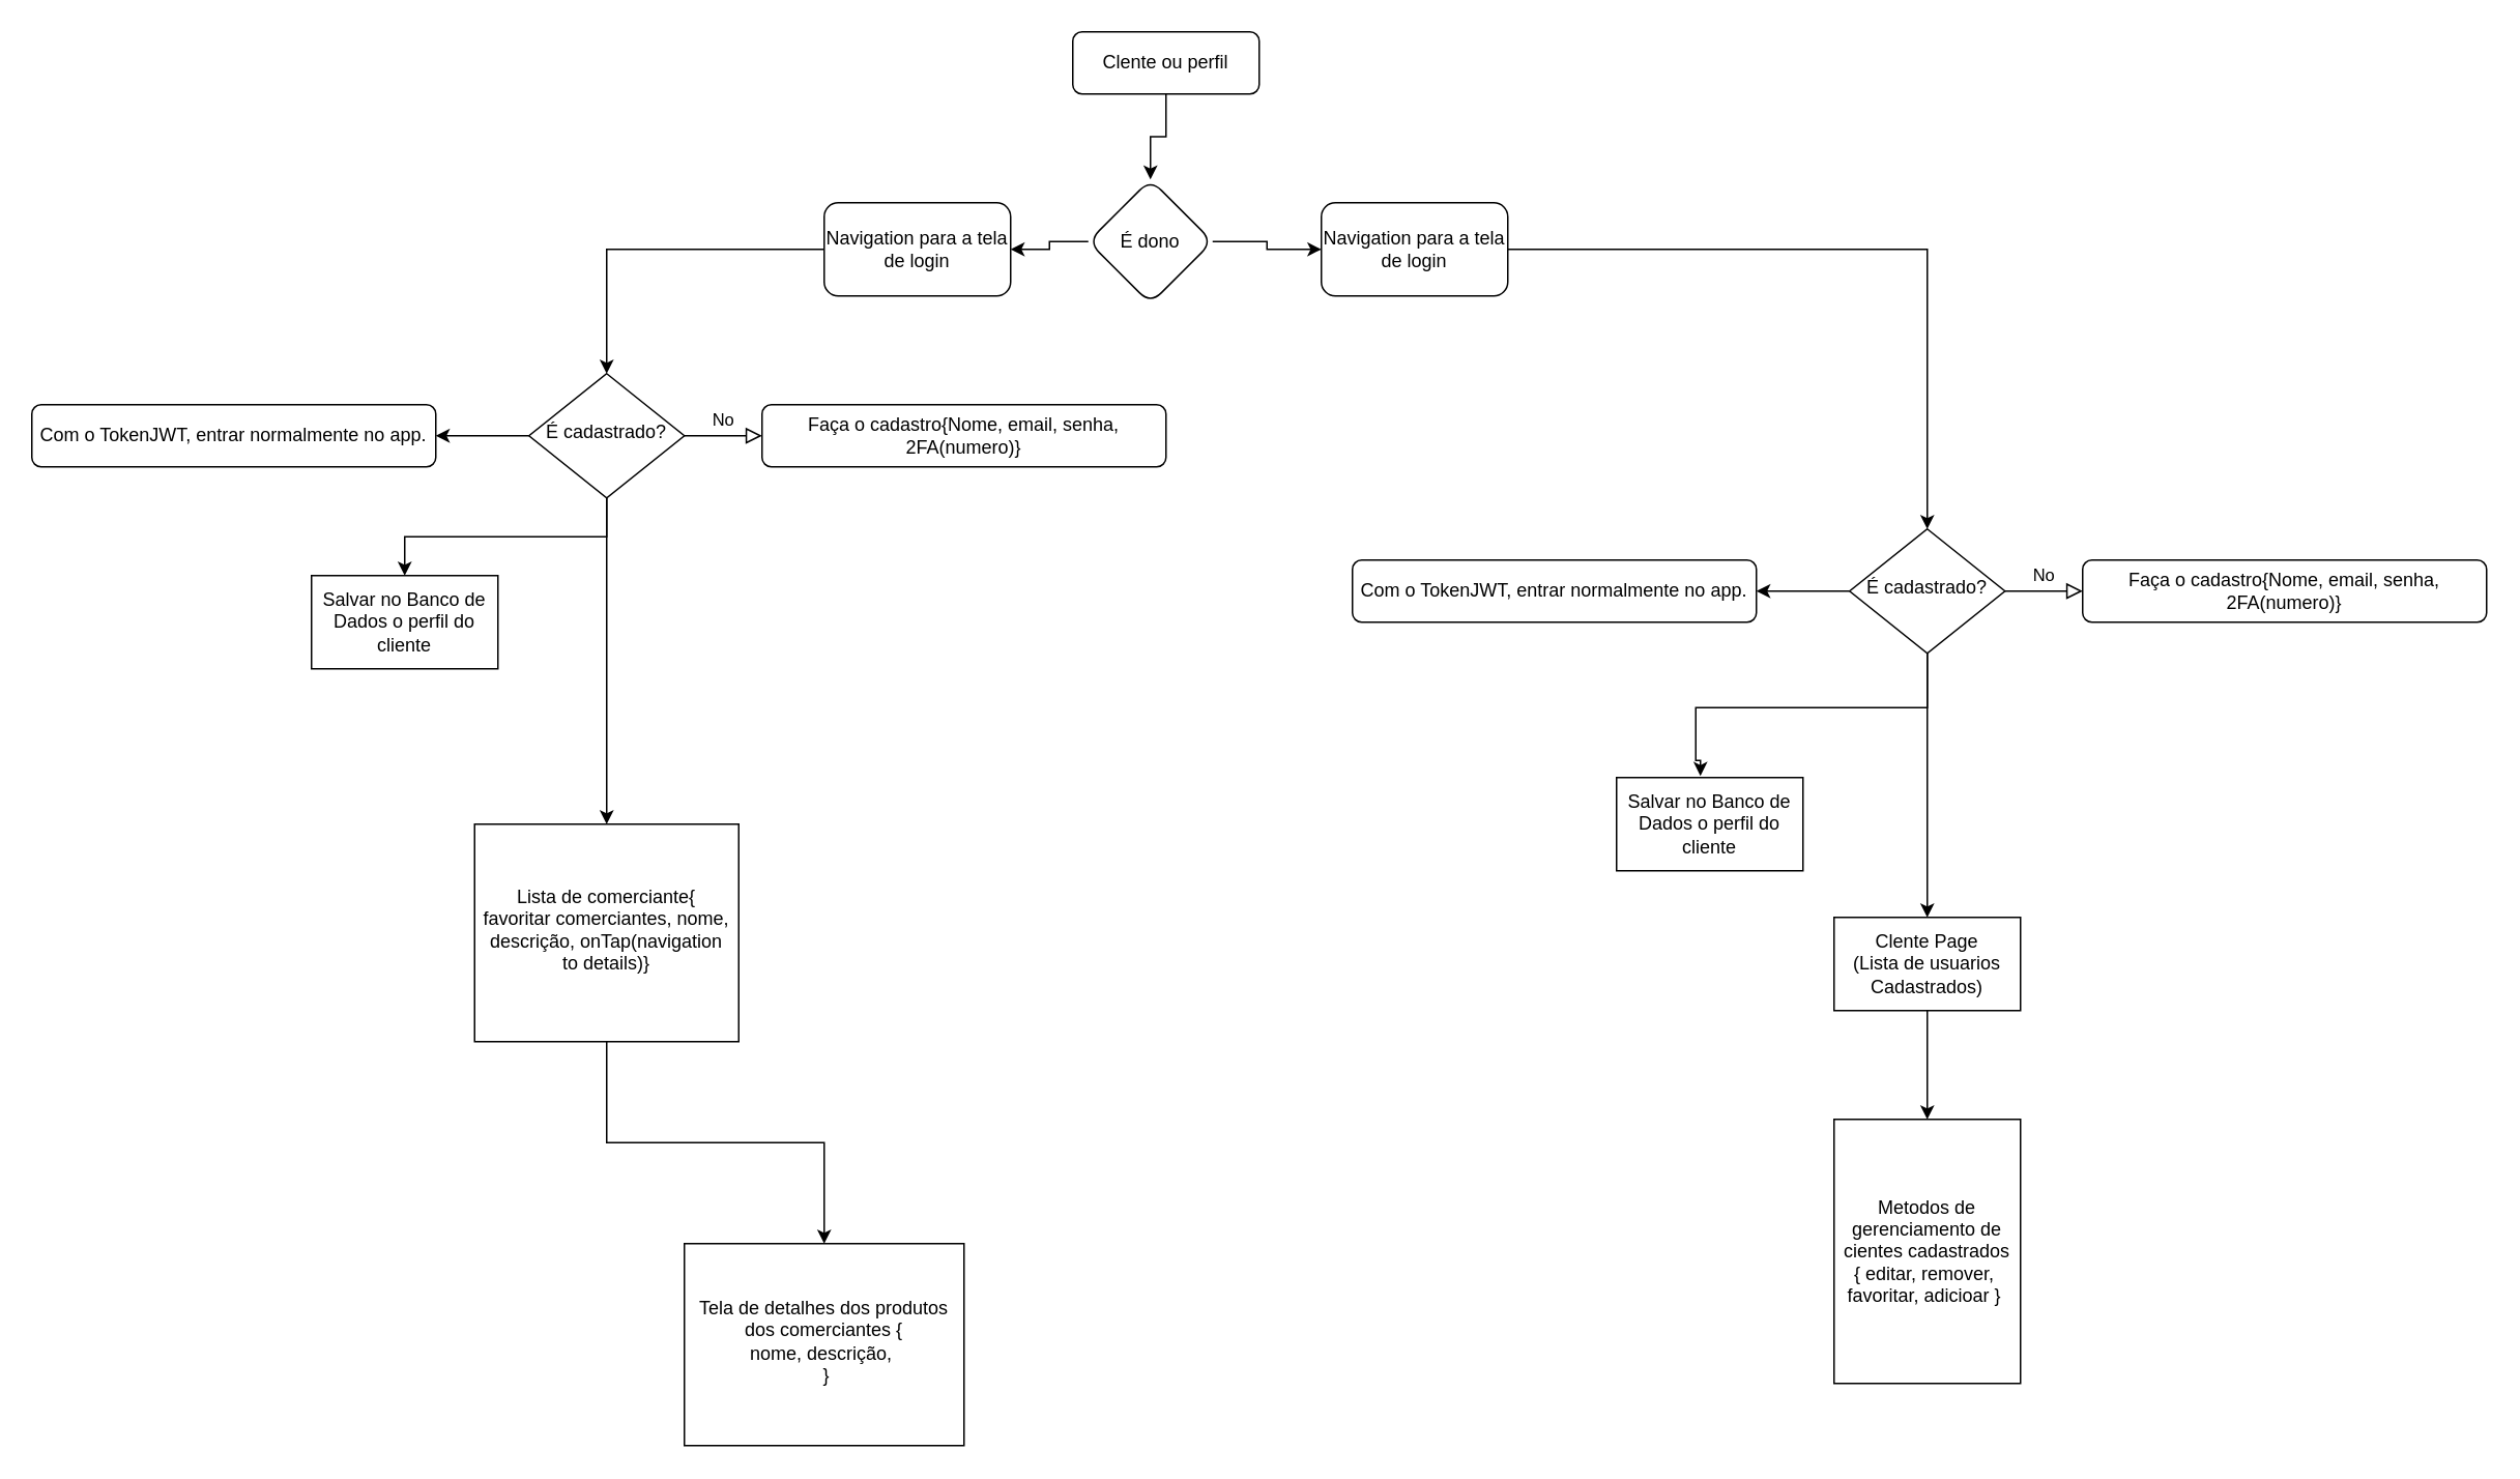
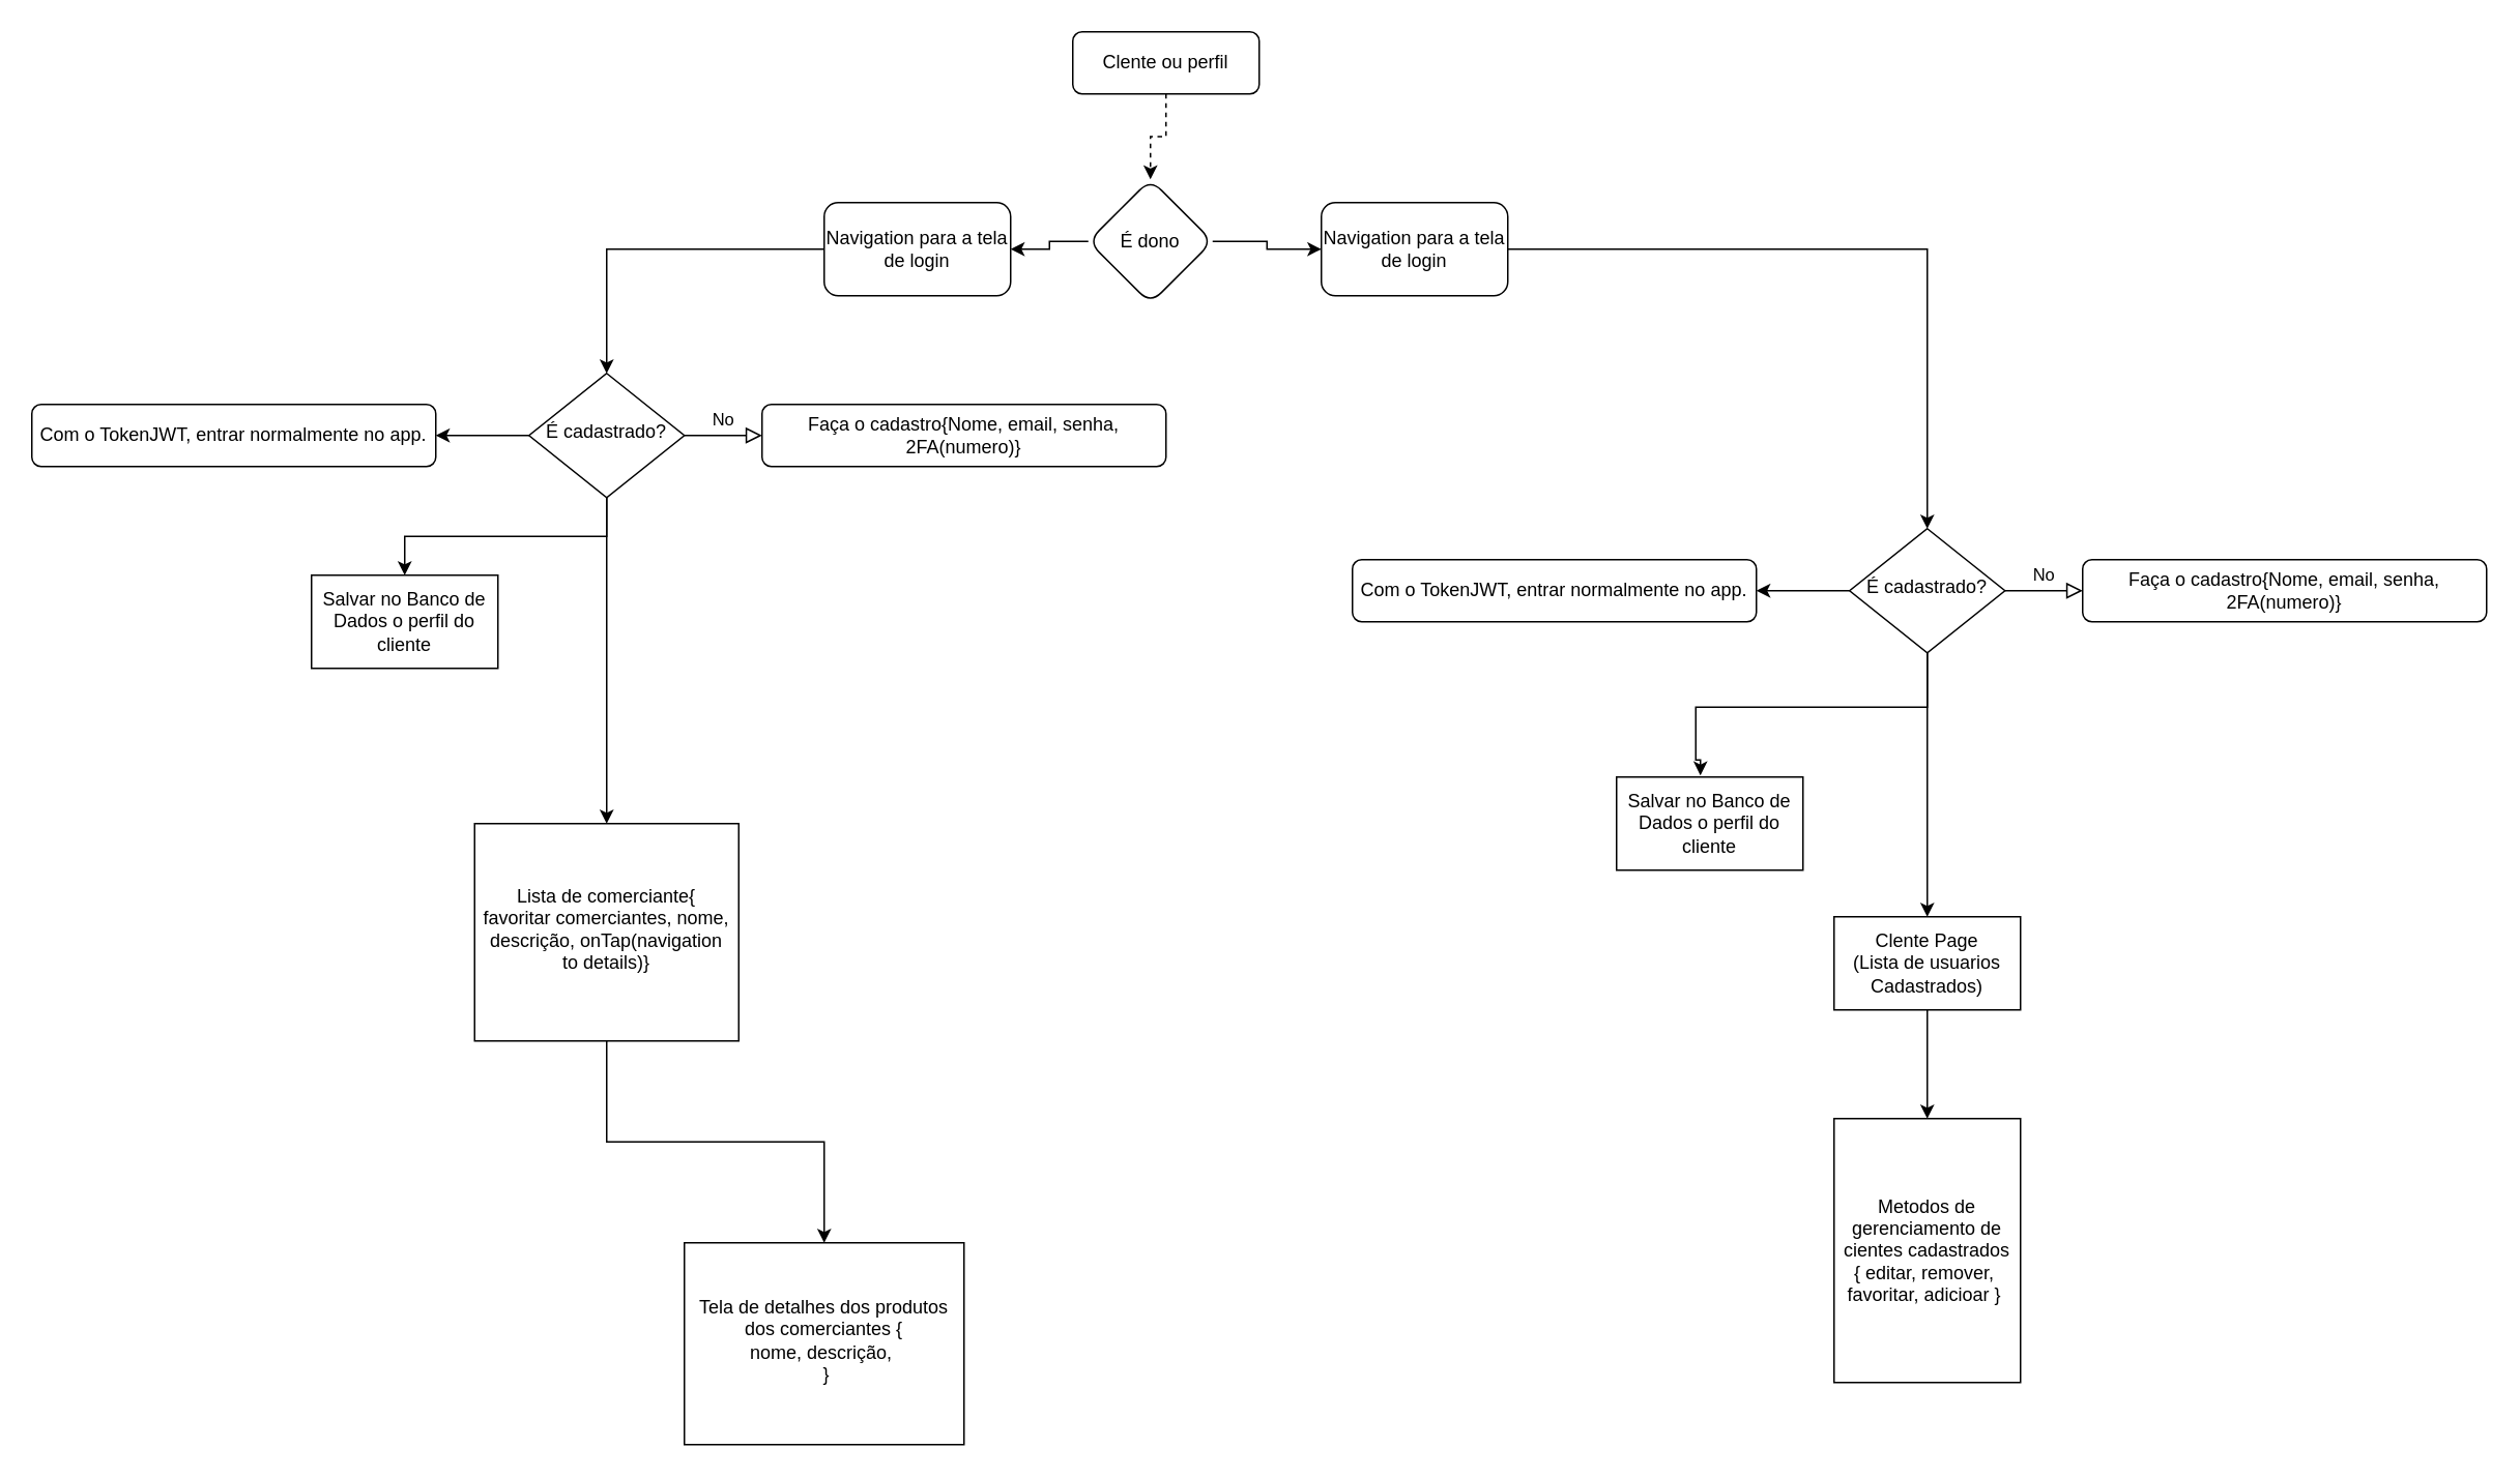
  <mxCell id="0" />
  <mxCell id="1" parent="0" />
- <mxCell id="2" value="" style="edgeStyle=orthogonalEdgeStyle;rounded=0;orthogonalLoop=1;jettySize=auto;html=1;" edge="1" parent="1" source="3" target="17"><mxGeometry relative="1" as="geometry" /></mxCell>
+ <mxCell id="2" value="" style="edgeStyle=orthogonalEdgeStyle;rounded=0;orthogonalLoop=1;jettySize=auto;html=1;dashed=1;" edge="1" parent="1" source="3" target="17"><mxGeometry relative="1" as="geometry" /></mxCell>
  <mxCell id="3" value="Clente ou perfil" style="rounded=1;whiteSpace=wrap;html=1;fontSize=12;glass=0;strokeWidth=1;shadow=0;" parent="1" vertex="1"><mxGeometry x="690" y="20" width="120" height="40" as="geometry" /></mxCell>
  <mxCell id="4" value="No" style="edgeStyle=orthogonalEdgeStyle;rounded=0;html=1;jettySize=auto;orthogonalLoop=1;fontSize=11;endArrow=block;endFill=0;endSize=8;strokeWidth=1;shadow=0;labelBackgroundColor=none;" parent="1" source="8" target="9" edge="1"><mxGeometry y="10" relative="1" as="geometry"><mxPoint as="offset" /></mxGeometry></mxCell>
  <mxCell id="5" style="edgeStyle=orthogonalEdgeStyle;rounded=0;orthogonalLoop=1;jettySize=auto;html=1;exitX=0;exitY=0.5;exitDx=0;exitDy=0;" edge="1" parent="1" source="8"><mxGeometry relative="1" as="geometry"><mxPoint x="1130" y="380" as="targetPoint" /></mxGeometry></mxCell>
  <mxCell id="6" style="edgeStyle=orthogonalEdgeStyle;rounded=0;orthogonalLoop=1;jettySize=auto;html=1;exitX=0.5;exitY=1;exitDx=0;exitDy=0;" edge="1" parent="1" source="8" target="12"><mxGeometry relative="1" as="geometry" /></mxCell>
  <mxCell id="7" style="edgeStyle=orthogonalEdgeStyle;rounded=0;orthogonalLoop=1;jettySize=auto;html=1;exitX=0.5;exitY=1;exitDx=0;exitDy=0;entryX=0.45;entryY=-0.017;entryDx=0;entryDy=0;entryPerimeter=0;" edge="1" parent="1" source="8" target="13"><mxGeometry relative="1" as="geometry"><mxPoint x="1090" y="490" as="targetPoint" /><Array as="points"><mxPoint x="1240" y="455" /><mxPoint x="1091" y="455" /><mxPoint x="1091" y="489" /></Array></mxGeometry></mxCell>
  <mxCell id="8" value="&lt;font style=&quot;vertical-align: inherit;&quot;&gt;&lt;font style=&quot;vertical-align: inherit;&quot;&gt;É cadastrado?&lt;/font&gt;&lt;/font&gt;" style="rhombus;whiteSpace=wrap;html=1;shadow=0;fontFamily=Helvetica;fontSize=12;align=center;strokeWidth=1;spacing=6;spacingTop=-4;" parent="1" vertex="1"><mxGeometry x="1190" y="340" width="100" height="80" as="geometry" /></mxCell>
  <mxCell id="9" value="&lt;font style=&quot;vertical-align: inherit;&quot;&gt;&lt;font style=&quot;vertical-align: inherit;&quot;&gt;Faça o cadastro{Nome, email, senha, 2FA(numero)}&lt;/font&gt;&lt;/font&gt;" style="rounded=1;whiteSpace=wrap;html=1;fontSize=12;glass=0;strokeWidth=1;shadow=0;" parent="1" vertex="1"><mxGeometry x="1340" y="360" width="260" height="40" as="geometry" /></mxCell>
  <mxCell id="10" value="Com o TokenJWT, entrar normalmente no app." style="rounded=1;whiteSpace=wrap;html=1;fontSize=12;glass=0;strokeWidth=1;shadow=0;" vertex="1" parent="1"><mxGeometry x="870" y="360" width="260" height="40" as="geometry" /></mxCell>
  <mxCell id="11" value="" style="edgeStyle=orthogonalEdgeStyle;rounded=0;orthogonalLoop=1;jettySize=auto;html=1;" edge="1" parent="1" source="12"><mxGeometry relative="1" as="geometry"><mxPoint x="1240" y="720" as="targetPoint" /></mxGeometry></mxCell>
  <mxCell id="12" value="Clente Page&lt;div&gt;(Lista de usuarios Cadastrados)&lt;/div&gt;" style="rounded=0;whiteSpace=wrap;html=1;" vertex="1" parent="1"><mxGeometry x="1180" y="590" width="120" height="60" as="geometry" /></mxCell>
  <mxCell id="13" value="Salvar no Banco de Dados o perfil do cliente" style="rounded=0;whiteSpace=wrap;html=1;" vertex="1" parent="1"><mxGeometry x="1040" y="500" width="120" height="60" as="geometry" /></mxCell>
  <mxCell id="14" value="Metodos de gerenciamento de cientes cadastrados&lt;div&gt;&lt;span style=&quot;background-color: initial;&quot;&gt;{&amp;nbsp;&lt;/span&gt;&lt;span style=&quot;background-color: initial;&quot;&gt;editar,&amp;nbsp;&lt;/span&gt;&lt;span style=&quot;background-color: initial;&quot;&gt;remover,&amp;nbsp;&lt;/span&gt;&lt;/div&gt;&lt;div&gt;&lt;span style=&quot;background-color: initial;&quot;&gt;favoritar, adicioar&amp;nbsp;&lt;/span&gt;&lt;span style=&quot;background-color: initial;&quot;&gt;}&amp;nbsp;&lt;/span&gt;&lt;/div&gt;" style="whiteSpace=wrap;html=1;rounded=0;" vertex="1" parent="1"><mxGeometry x="1180" y="720" width="120" height="170" as="geometry" /></mxCell>
  <mxCell id="15" value="" style="edgeStyle=orthogonalEdgeStyle;rounded=0;orthogonalLoop=1;jettySize=auto;html=1;" edge="1" parent="1" source="17" target="19"><mxGeometry relative="1" as="geometry" /></mxCell>
  <mxCell id="16" value="" style="edgeStyle=orthogonalEdgeStyle;rounded=0;orthogonalLoop=1;jettySize=auto;html=1;" edge="1" parent="1" source="17" target="21"><mxGeometry relative="1" as="geometry" /></mxCell>
  <mxCell id="17" value="É dono" style="rhombus;whiteSpace=wrap;html=1;rounded=1;glass=0;strokeWidth=1;shadow=0;" vertex="1" parent="1"><mxGeometry x="700" y="115" width="80" height="80" as="geometry" /></mxCell>
  <mxCell id="18" style="edgeStyle=orthogonalEdgeStyle;rounded=0;orthogonalLoop=1;jettySize=auto;html=1;entryX=0.5;entryY=0;entryDx=0;entryDy=0;" edge="1" parent="1" source="19" target="8"><mxGeometry relative="1" as="geometry" /></mxCell>
  <mxCell id="19" value="Navigation para a tela de login" style="whiteSpace=wrap;html=1;rounded=1;glass=0;strokeWidth=1;shadow=0;" vertex="1" parent="1"><mxGeometry x="850" y="130" width="120" height="60" as="geometry" /></mxCell>
  <mxCell id="20" style="edgeStyle=orthogonalEdgeStyle;rounded=0;orthogonalLoop=1;jettySize=auto;html=1;entryX=0.5;entryY=0;entryDx=0;entryDy=0;" edge="1" parent="1" source="21" target="26"><mxGeometry relative="1" as="geometry" /></mxCell>
  <mxCell id="21" value="Navigation para a tela de login" style="rounded=1;whiteSpace=wrap;html=1;glass=0;strokeWidth=1;shadow=0;" vertex="1" parent="1"><mxGeometry x="530" y="130" width="120" height="60" as="geometry" /></mxCell>
  <mxCell id="22" value="No" style="edgeStyle=orthogonalEdgeStyle;rounded=0;html=1;jettySize=auto;orthogonalLoop=1;fontSize=11;endArrow=block;endFill=0;endSize=8;strokeWidth=1;shadow=0;labelBackgroundColor=none;" edge="1" parent="1" source="26" target="27"><mxGeometry y="10" relative="1" as="geometry"><mxPoint as="offset" /></mxGeometry></mxCell>
  <mxCell id="23" style="edgeStyle=orthogonalEdgeStyle;rounded=0;orthogonalLoop=1;jettySize=auto;html=1;exitX=0;exitY=0.5;exitDx=0;exitDy=0;" edge="1" parent="1" source="26"><mxGeometry relative="1" as="geometry"><mxPoint x="280" y="280" as="targetPoint" /></mxGeometry></mxCell>
  <mxCell id="24" style="edgeStyle=orthogonalEdgeStyle;rounded=0;orthogonalLoop=1;jettySize=auto;html=1;exitX=0.5;exitY=1;exitDx=0;exitDy=0;entryX=0.5;entryY=0;entryDx=0;entryDy=0;" edge="1" parent="1" source="26" target="29"><mxGeometry relative="1" as="geometry" /></mxCell>
  <mxCell id="25" value="" style="edgeStyle=orthogonalEdgeStyle;rounded=0;orthogonalLoop=1;jettySize=auto;html=1;" edge="1" parent="1" source="26" target="31"><mxGeometry relative="1" as="geometry" /></mxCell>
  <mxCell id="26" value="&lt;font style=&quot;vertical-align: inherit;&quot;&gt;&lt;font style=&quot;vertical-align: inherit;&quot;&gt;É cadastrado?&lt;/font&gt;&lt;/font&gt;" style="rhombus;whiteSpace=wrap;html=1;shadow=0;fontFamily=Helvetica;fontSize=12;align=center;strokeWidth=1;spacing=6;spacingTop=-4;" vertex="1" parent="1"><mxGeometry x="340" y="240" width="100" height="80" as="geometry" /></mxCell>
  <mxCell id="27" value="&lt;font style=&quot;vertical-align: inherit;&quot;&gt;&lt;font style=&quot;vertical-align: inherit;&quot;&gt;Faça o cadastro{Nome, email, senha, 2FA(numero)}&lt;/font&gt;&lt;/font&gt;" style="rounded=1;whiteSpace=wrap;html=1;fontSize=12;glass=0;strokeWidth=1;shadow=0;" vertex="1" parent="1"><mxGeometry x="490" y="260" width="260" height="40" as="geometry" /></mxCell>
  <mxCell id="28" value="Com o TokenJWT, entrar normalmente no app." style="rounded=1;whiteSpace=wrap;html=1;fontSize=12;glass=0;strokeWidth=1;shadow=0;" vertex="1" parent="1"><mxGeometry x="20" y="260" width="260" height="40" as="geometry" /></mxCell>
  <mxCell id="29" value="Salvar no Banco de Dados o perfil do cliente" style="rounded=0;whiteSpace=wrap;html=1;" vertex="1" parent="1"><mxGeometry x="200" y="370" width="120" height="60" as="geometry" /></mxCell>
  <mxCell id="30" value="" style="edgeStyle=orthogonalEdgeStyle;rounded=0;orthogonalLoop=1;jettySize=auto;html=1;" edge="1" parent="1" source="31" target="32"><mxGeometry relative="1" as="geometry" /></mxCell>
  <mxCell id="31" value="Lista de comerciante{&lt;div&gt;favoritar comerciantes, nome, descrição, onTap(navigation to details)&lt;span style=&quot;background-color: initial;&quot;&gt;}&lt;/span&gt;&lt;/div&gt;" style="whiteSpace=wrap;html=1;shadow=0;strokeWidth=1;spacing=6;spacingTop=-4;" vertex="1" parent="1"><mxGeometry x="305" y="530" width="170" height="140" as="geometry" /></mxCell>
  <mxCell id="32" value="Tela de detalhes dos produtos dos comerciantes {&lt;div&gt;nome, descrição,&amp;nbsp;&lt;br&gt;&lt;div&gt;&amp;nbsp;}&lt;/div&gt;&lt;/div&gt;" style="whiteSpace=wrap;html=1;shadow=0;strokeWidth=1;spacing=6;spacingTop=-4;" vertex="1" parent="1"><mxGeometry x="440" y="800" width="180" height="130" as="geometry" /></mxCell>
